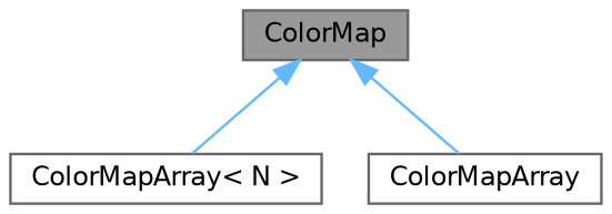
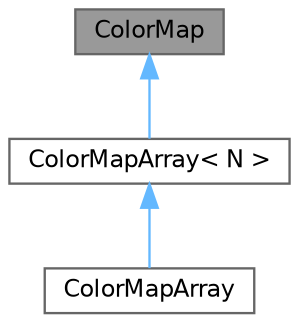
  digraph {
    node [color=gray40 fillcolor=white fontname=Helvetica fontsize=10 shape=box style=filled]
    edge [color=steelblue1 dir=back fontname=Helvetica fontsize=10 labelfontname=Helvetica labelfontsize=10 style=solid]
    n1 [fillcolor=grey60 fontcolor=black height=0.2 label=ColorMap width=0.4]
    n2 [height=0.2 label="ColorMapArray\< N \>" width=0.4]
    n3 [height=0.2 label=ColorMapArray width=0.4]
    n1 -> n2
-   n1 -> n3
+   n2 -> n3
  }
